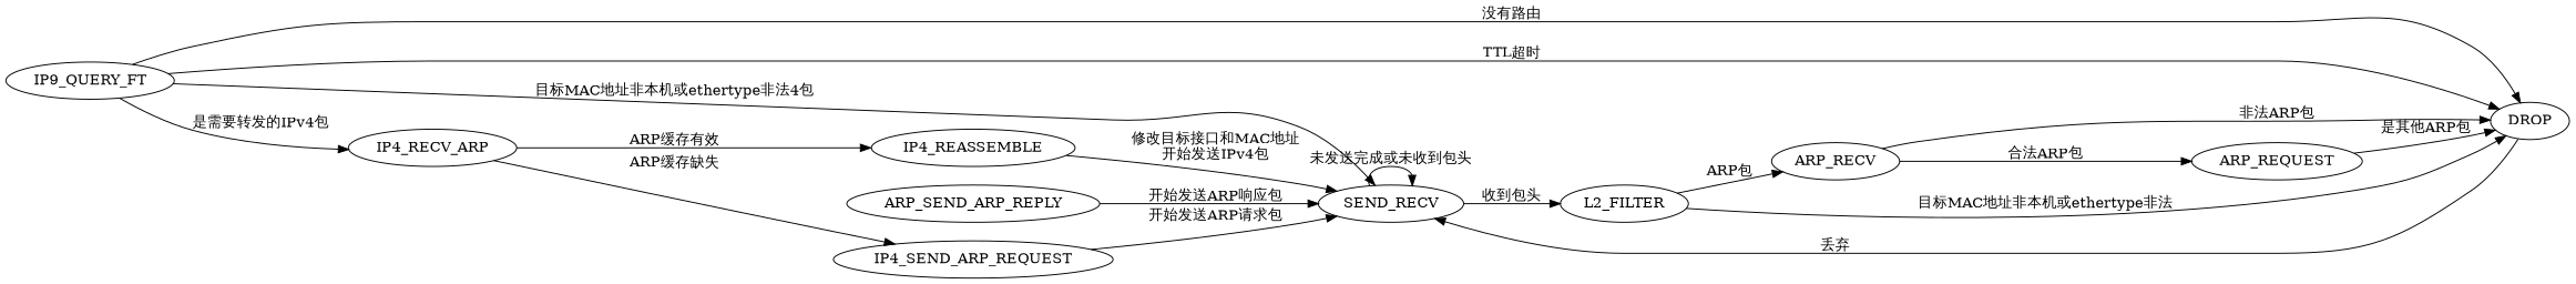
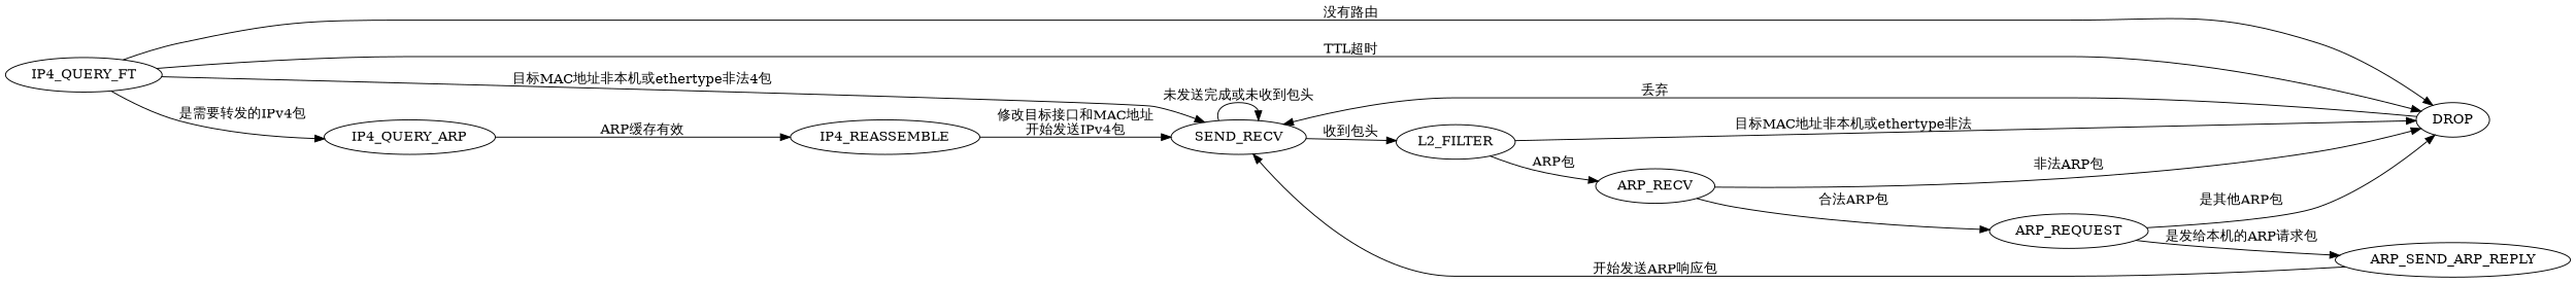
  digraph {
    rankdir=LR
    SEND_RECV
    L2_FILTER
    DROP
    ARP_RECV
    n5 [label=ARP_REQUEST]
-   IP4_QUERY_FT [label=IP9_QUERY_FT]
-   IP4_QUERY_ARP [label=IP4_RECV_ARP]
+   IP4_QUERY_FT
+   IP4_QUERY_ARP
    ARP_SEND_ARP_REPLY
    IP4_REASSEMBLE
-   IP4_SEND_ARP_REQUEST
    SEND_RECV -> SEND_RECV [label="未发送完成或未收到包头"]
    SEND_RECV -> L2_FILTER [label="收到包头"]
    L2_FILTER -> DROP [label="目标MAC地址非本机或ethertype非法"]
    L2_FILTER -> ARP_RECV [label="ARP包"]
    DROP -> SEND_RECV [label="丢弃"]
    ARP_RECV -> DROP [label="非法ARP包"]
    ARP_RECV -> n5 [label="合法ARP包"]
    n5 -> DROP [label="是其他ARP包"]
+   n5 -> ARP_SEND_ARP_REPLY [label="是发给本机的ARP请求包"]
    IP4_QUERY_FT -> SEND_RECV [label="目标MAC地址非本机或ethertype非法4包"]
    IP4_QUERY_FT -> DROP [label="没有路由"]
    IP4_QUERY_FT -> DROP [label="TTL超时"]
    IP4_QUERY_FT -> IP4_QUERY_ARP [label="是需要转发的IPv4包"]
    IP4_QUERY_ARP -> IP4_REASSEMBLE [label="ARP缓存有效"]
-   IP4_QUERY_ARP -> IP4_SEND_ARP_REQUEST [label="ARP缓存缺失"]
    ARP_SEND_ARP_REPLY -> SEND_RECV [label="开始发送ARP响应包"]
    IP4_REASSEMBLE -> SEND_RECV [label="修改目标接口和MAC地址\n开始发送IPv4包"]
-   IP4_SEND_ARP_REQUEST -> SEND_RECV [label="开始发送ARP请求包"]
  }
